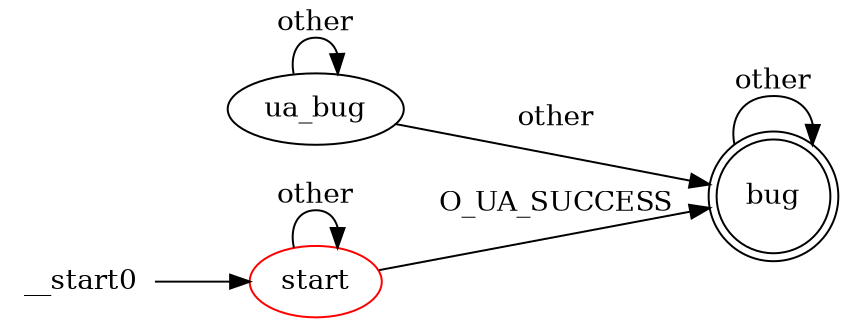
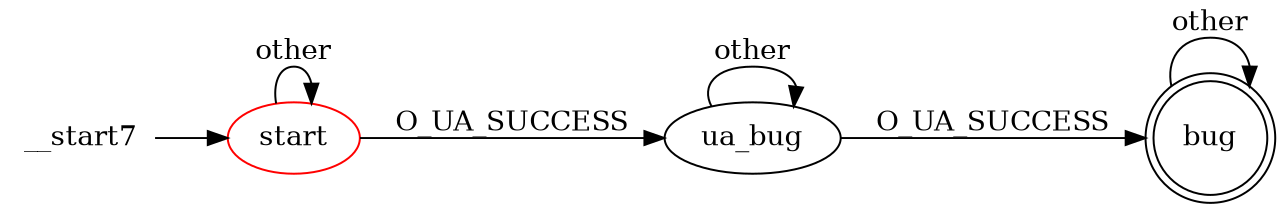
  digraph {
    rankdir=LR
    start [color=red]
    n2 [label=ua_bug]
    bug [shape=doublecircle]
-   __start0 [height=0 shape=none width=0]
+   __start0 [height=0 shape=none width=0 label=__start7]
    start -> start [label=other]
-   start -> bug [label=O_UA_SUCCESS]
+   start -> n2 [label=O_UA_SUCCESS]
    n2 -> n2 [label=other]
-   n2 -> bug [label=other]
+   n2 -> bug [label=O_UA_SUCCESS]
    bug -> bug [label=other]
    __start0 -> start
  }
